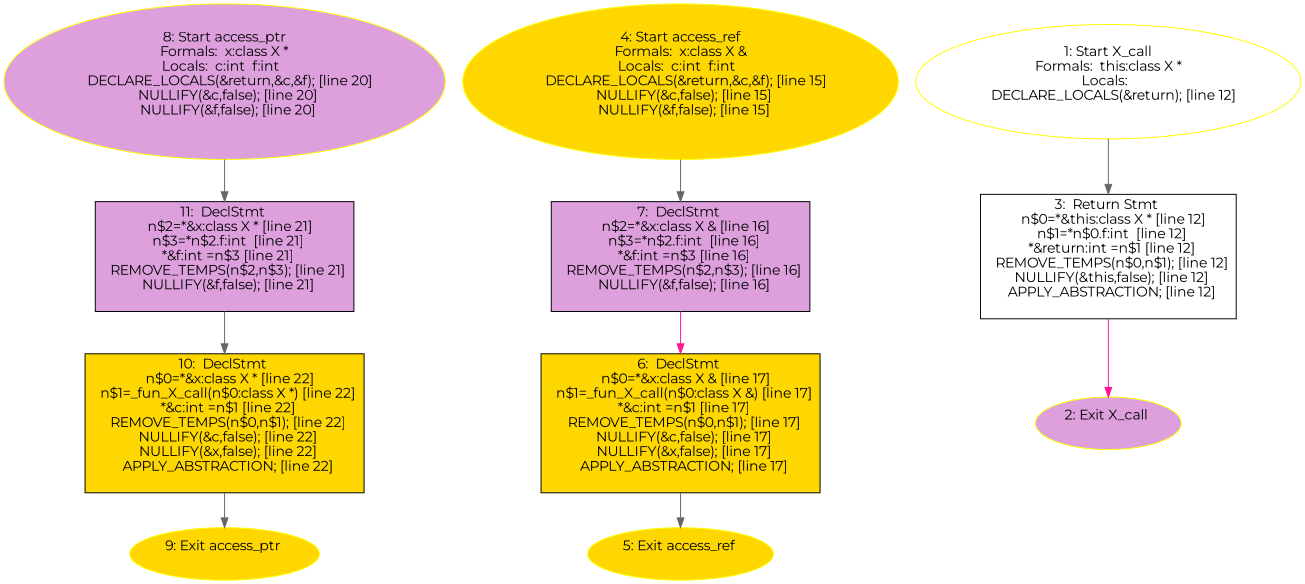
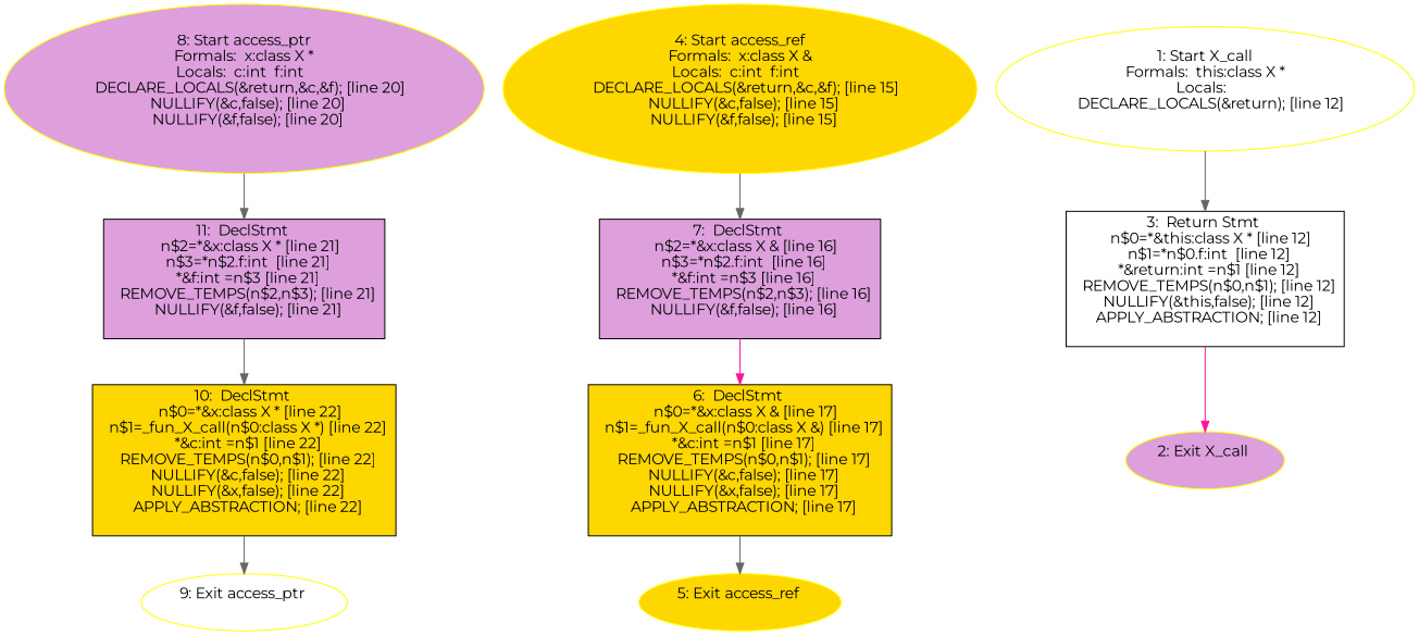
  digraph {
    fontname=Montserrat
    node [style=filled fillcolor=plum fontname=Montserrat color=yellow]
    edge [color=gray40 fontname=Montserrat]
    n1 [label="11:  DeclStmt \n   n$2=*&x:class X * [line 21]\n  n$3=*n$2.f:int  [line 21]\n  *&f:int =n$3 [line 21]\n  REMOVE_TEMPS(n$2,n$3); [line 21]\n  NULLIFY(&f,false); [line 21]\n " shape=box color=""]
    n2 [label="10:  DeclStmt \n   n$0=*&x:class X * [line 22]\n  n$1=_fun_X_call(n$0:class X *) [line 22]\n  *&c:int =n$1 [line 22]\n  REMOVE_TEMPS(n$0,n$1); [line 22]\n  NULLIFY(&c,false); [line 22]\n  NULLIFY(&x,false); [line 22]\n  APPLY_ABSTRACTION; [line 22]\n " shape=box fillcolor=gold color=""]
-   n3 [label="9: Exit access_ptr \n  " fillcolor=gold]
+   n3 [label="9: Exit access_ptr \n  " fillcolor=white]
    n4 [label="8: Start access_ptr\nFormals:  x:class X *\nLocals:  c:int  f:int  \n   DECLARE_LOCALS(&return,&c,&f); [line 20]\n  NULLIFY(&c,false); [line 20]\n  NULLIFY(&f,false); [line 20]\n "]
    n5 [label="7:  DeclStmt \n   n$2=*&x:class X & [line 16]\n  n$3=*n$2.f:int  [line 16]\n  *&f:int =n$3 [line 16]\n  REMOVE_TEMPS(n$2,n$3); [line 16]\n  NULLIFY(&f,false); [line 16]\n " shape=box color=""]
    n6 [label="6:  DeclStmt \n   n$0=*&x:class X & [line 17]\n  n$1=_fun_X_call(n$0:class X &) [line 17]\n  *&c:int =n$1 [line 17]\n  REMOVE_TEMPS(n$0,n$1); [line 17]\n  NULLIFY(&c,false); [line 17]\n  NULLIFY(&x,false); [line 17]\n  APPLY_ABSTRACTION; [line 17]\n " shape=box fillcolor=gold color=""]
    n7 [label="5: Exit access_ref \n  " fillcolor=gold]
    n8 [label="4: Start access_ref\nFormals:  x:class X &\nLocals:  c:int  f:int  \n   DECLARE_LOCALS(&return,&c,&f); [line 15]\n  NULLIFY(&c,false); [line 15]\n  NULLIFY(&f,false); [line 15]\n " fillcolor=gold]
    n9 [label="3:  Return Stmt \n   n$0=*&this:class X * [line 12]\n  n$1=*n$0.f:int  [line 12]\n  *&return:int =n$1 [line 12]\n  REMOVE_TEMPS(n$0,n$1); [line 12]\n  NULLIFY(&this,false); [line 12]\n  APPLY_ABSTRACTION; [line 12]\n " shape=box fillcolor=white color=""]
    n10 [label="2: Exit X_call \n  "]
    n11 [label="1: Start X_call\nFormals:  this:class X *\nLocals:  \n   DECLARE_LOCALS(&return); [line 12]\n " fillcolor=white]
    n1 -> n2
    n2 -> n3
    n4 -> n1
    n5 -> n6 [color=deeppink]
    n6 -> n7
    n8 -> n5
    n9 -> n10 [color=deeppink]
    n11 -> n9
  }
